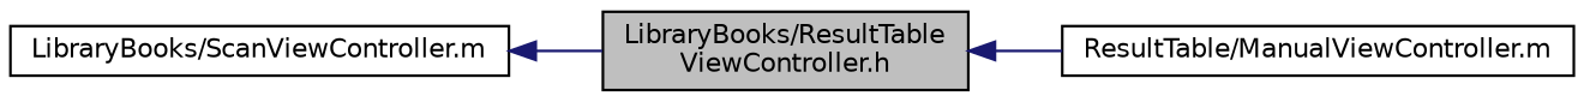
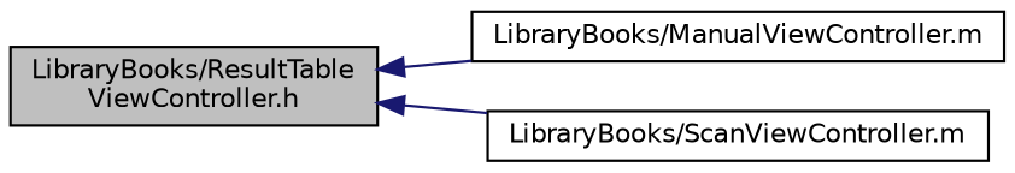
  digraph {
    rankdir=LR
    node [color=black fillcolor=white fontname=Helvetica fontsize=10 shape=record style=filled]
    edge [color=midnightblue dir=back fontname=Helvetica fontsize=10 labelfontname=Helvetica labelfontsize=10 style=solid]
    n1 [fillcolor=grey75 fontcolor=black height=0.2 label="LibraryBooks/ResultTable\lViewController.h" width=0.4]
-   n2 [height=0.2 label="ResultTable/ManualViewController.m" width=0.4]
+   n2 [height=0.2 label="LibraryBooks/ManualViewController.m" width=0.4]
    n3 [height=0.2 label="LibraryBooks/ScanViewController.m" width=0.4]
    n1 -> n2
-   n3 -> n1
+   n1 -> n3
  }
